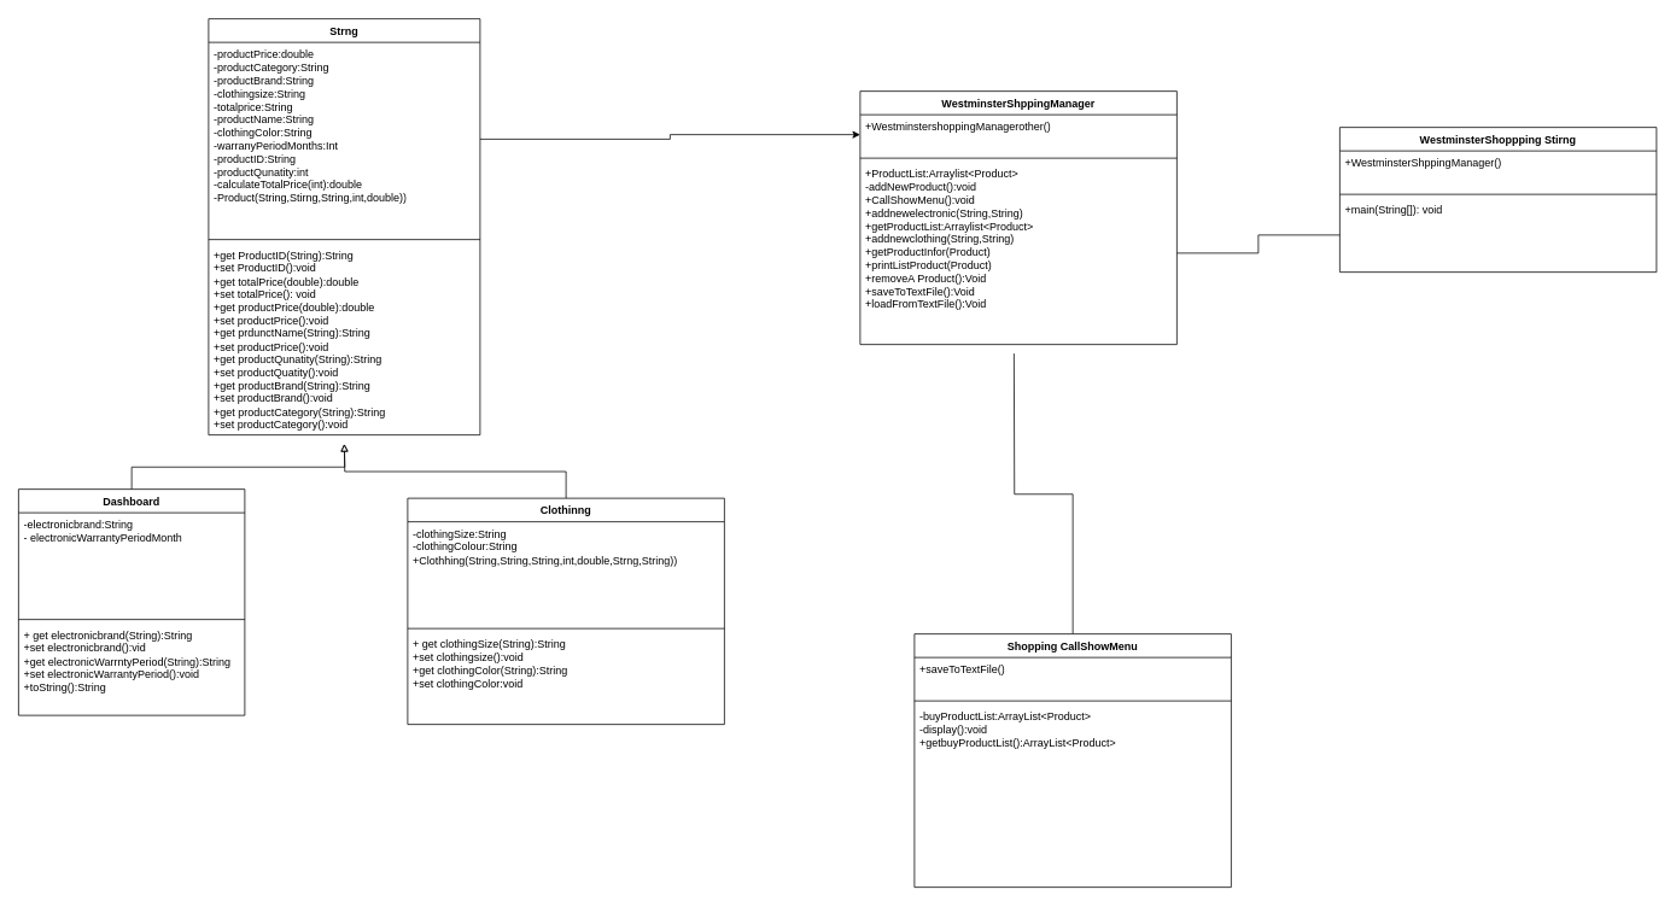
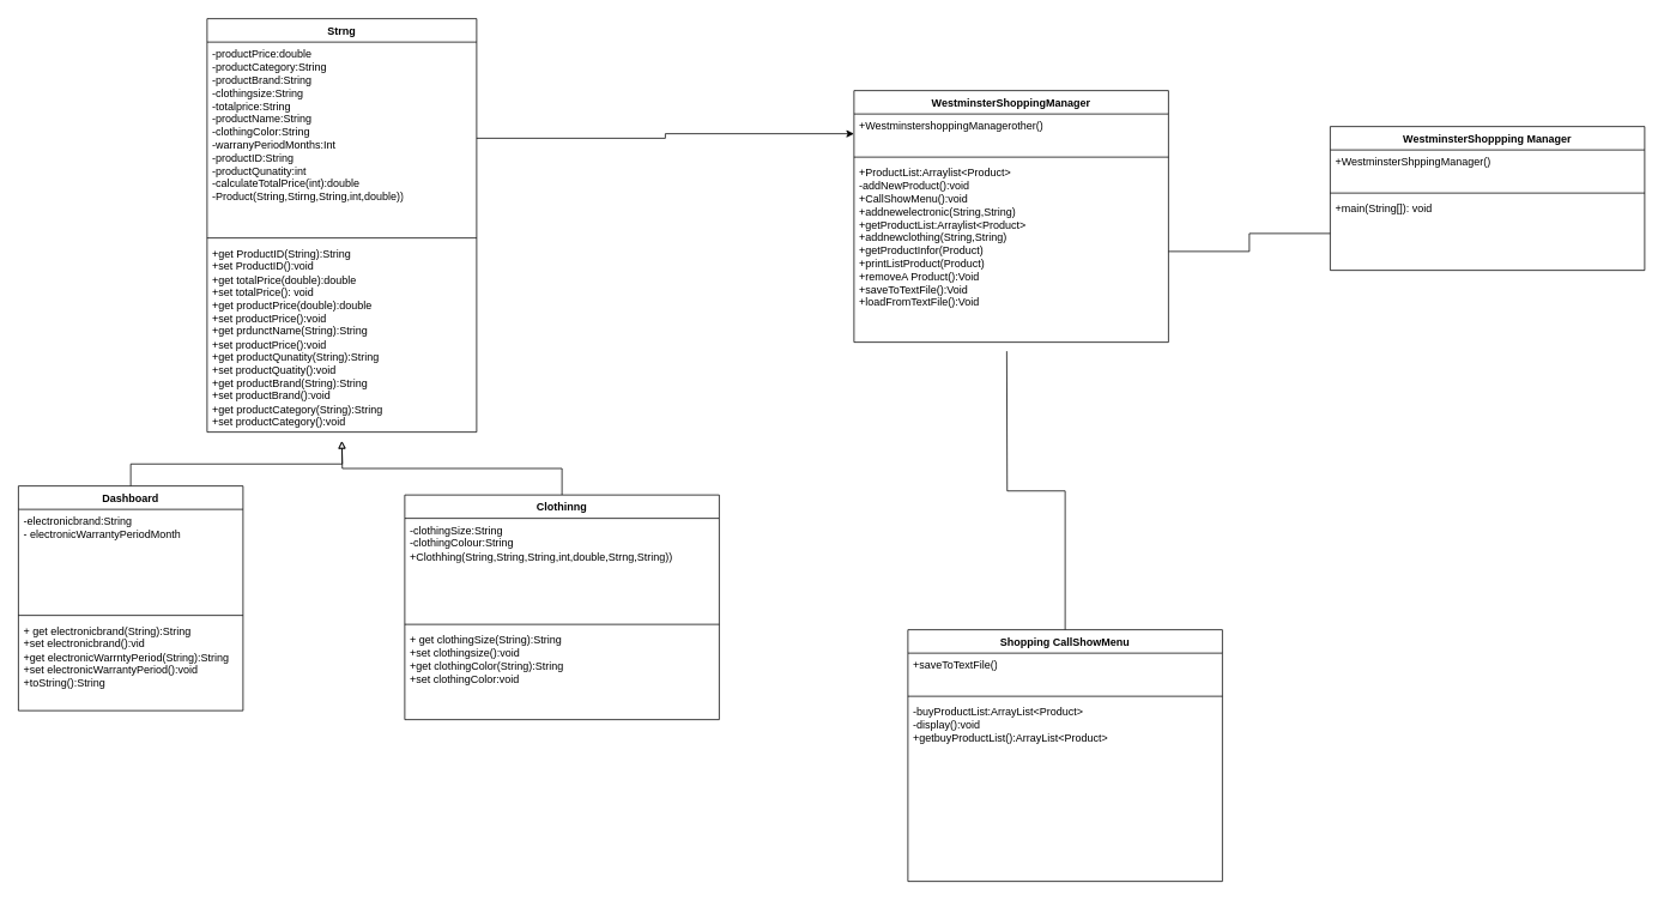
  <mxCell id="0" />
  <mxCell id="1" parent="0" />
  <mxCell id="2" value="Strng" style="swimlane;fontStyle=1;align=center;verticalAlign=top;childLayout=stackLayout;horizontal=1;startSize=26;horizontalStack=0;resizeParent=1;resizeParentMax=0;resizeLast=0;collapsible=1;marginBottom=0;whiteSpace=wrap;html=1;" vertex="1" parent="1"><mxGeometry x="230" y="20" width="300" height="460" as="geometry" /></mxCell>
  <mxCell id="3" value="-productPrice:double&lt;br&gt;-productCategory:String&lt;br&gt;-productBrand:String&lt;br&gt;-clothingsize:String&lt;br&gt;-totalprice:String&lt;br&gt;-productName:String&lt;br&gt;-clothingColor:String&lt;br&gt;-warranyPeriodMonths:Int&lt;br&gt;-productID:String&lt;br&gt;-productQunatity:int&lt;br&gt;-calculateTotalPrice(int):double&lt;br&gt;-Product(String,Stirng,String,int,double))&lt;br&gt;" style="text;strokeColor=none;fillColor=none;align=left;verticalAlign=top;spacingLeft=4;spacingRight=4;overflow=hidden;rotatable=0;points=[[0,0.5],[1,0.5]];portConstraint=eastwest;whiteSpace=wrap;html=1;" vertex="1" parent="2"><mxGeometry y="26" width="300" height="214" as="geometry" /></mxCell>
  <mxCell id="4" value="" style="line;strokeWidth=1;fillColor=none;align=left;verticalAlign=middle;spacingTop=-1;spacingLeft=3;spacingRight=3;rotatable=0;labelPosition=right;points=[];portConstraint=eastwest;strokeColor=inherit;" vertex="1" parent="2"><mxGeometry y="240" width="300" height="8" as="geometry" /></mxCell>
  <mxCell id="5" value="+get ProductID(String):String&lt;br&gt;+set ProductID():void&lt;br&gt;+get totalPrice(double):double&lt;br&gt;+set totalPrice(): void&lt;br&gt;+get productPrice(double):double&lt;br&gt;+set productPrice():void&lt;br&gt;+get prdunctName(String):String&lt;br&gt;+set productPrice():void&lt;br&gt;+get productQunatity(String):String&lt;br&gt;+set productQuatity():void&lt;br&gt;+get productBrand(String):String&lt;br&gt;+set productBrand():void&lt;br&gt;+get productCategory(String):String&lt;br&gt;+set productCategory():void&lt;br&gt;" style="text;strokeColor=none;fillColor=none;align=left;verticalAlign=top;spacingLeft=4;spacingRight=4;overflow=hidden;rotatable=0;points=[[0,0.5],[1,0.5]];portConstraint=eastwest;whiteSpace=wrap;html=1;" vertex="1" parent="2"><mxGeometry y="248" width="300" height="212" as="geometry" /></mxCell>
  <mxCell id="6" style="edgeStyle=orthogonalEdgeStyle;rounded=0;orthogonalLoop=1;jettySize=auto;html=1;exitX=0.5;exitY=0;exitDx=0;exitDy=0;endArrow=block;endFill=0;" edge="1" parent="1" source="7"><mxGeometry relative="1" as="geometry"><mxPoint x="380" y="490" as="targetPoint" /></mxGeometry></mxCell>
  <mxCell id="7" value="Dashboard" style="swimlane;fontStyle=1;align=center;verticalAlign=top;childLayout=stackLayout;horizontal=1;startSize=26;horizontalStack=0;resizeParent=1;resizeParentMax=0;resizeLast=0;collapsible=1;marginBottom=0;whiteSpace=wrap;html=1;" vertex="1" parent="1"><mxGeometry x="20" y="540" width="250" height="250" as="geometry" /></mxCell>
  <mxCell id="8" value="-electronicbrand:String&lt;br&gt;- electronicWarrantyPeriodMonth" style="text;strokeColor=none;fillColor=none;align=left;verticalAlign=top;spacingLeft=4;spacingRight=4;overflow=hidden;rotatable=0;points=[[0,0.5],[1,0.5]];portConstraint=eastwest;whiteSpace=wrap;html=1;" vertex="1" parent="7"><mxGeometry y="26" width="250" height="114" as="geometry" /></mxCell>
  <mxCell id="9" value="" style="line;strokeWidth=1;fillColor=none;align=left;verticalAlign=middle;spacingTop=-1;spacingLeft=3;spacingRight=3;rotatable=0;labelPosition=right;points=[];portConstraint=eastwest;strokeColor=inherit;" vertex="1" parent="7"><mxGeometry y="140" width="250" height="8" as="geometry" /></mxCell>
  <mxCell id="10" value="+ get electronicbrand(String):String&lt;br&gt;+set electronicbrand():vid&lt;br&gt;+get electronicWarrntyPeriod(String):String&lt;br&gt;+set electronicWarrantyPeriod():void&lt;br&gt;+toString():String" style="text;strokeColor=none;fillColor=none;align=left;verticalAlign=top;spacingLeft=4;spacingRight=4;overflow=hidden;rotatable=0;points=[[0,0.5],[1,0.5]];portConstraint=eastwest;whiteSpace=wrap;html=1;" vertex="1" parent="7"><mxGeometry y="148" width="250" height="102" as="geometry" /></mxCell>
  <mxCell id="11" style="edgeStyle=orthogonalEdgeStyle;rounded=0;orthogonalLoop=1;jettySize=auto;html=1;exitX=0.5;exitY=0;exitDx=0;exitDy=0;endArrow=block;endFill=0;" edge="1" parent="1" source="12"><mxGeometry relative="1" as="geometry"><mxPoint x="380" y="490" as="targetPoint" /></mxGeometry></mxCell>
  <mxCell id="12" value="Clothinng" style="swimlane;fontStyle=1;align=center;verticalAlign=top;childLayout=stackLayout;horizontal=1;startSize=26;horizontalStack=0;resizeParent=1;resizeParentMax=0;resizeLast=0;collapsible=1;marginBottom=0;whiteSpace=wrap;html=1;" vertex="1" parent="1"><mxGeometry x="450" y="550" width="350" height="250" as="geometry" /></mxCell>
  <mxCell id="13" value="-clothingSize:String&lt;br&gt;-clothingColour:String&lt;br&gt;+Clothhing(String,String,String,int,double,Strng,String))" style="text;strokeColor=none;fillColor=none;align=left;verticalAlign=top;spacingLeft=4;spacingRight=4;overflow=hidden;rotatable=0;points=[[0,0.5],[1,0.5]];portConstraint=eastwest;whiteSpace=wrap;html=1;" vertex="1" parent="12"><mxGeometry y="26" width="350" height="114" as="geometry" /></mxCell>
  <mxCell id="14" value="" style="line;strokeWidth=1;fillColor=none;align=left;verticalAlign=middle;spacingTop=-1;spacingLeft=3;spacingRight=3;rotatable=0;labelPosition=right;points=[];portConstraint=eastwest;strokeColor=inherit;" vertex="1" parent="12"><mxGeometry y="140" width="350" height="8" as="geometry" /></mxCell>
  <mxCell id="15" value="+ get clothingSize(String):String&lt;br&gt;+set clothingsize():void&lt;br&gt;+get clothingColor(String):String&lt;br&gt;+set clothingColor:void" style="text;strokeColor=none;fillColor=none;align=left;verticalAlign=top;spacingLeft=4;spacingRight=4;overflow=hidden;rotatable=0;points=[[0,0.5],[1,0.5]];portConstraint=eastwest;whiteSpace=wrap;html=1;" vertex="1" parent="12"><mxGeometry y="148" width="350" height="102" as="geometry" /></mxCell>
- <mxCell id="16" value="WestminsterShppingManager" style="swimlane;fontStyle=1;align=center;verticalAlign=top;childLayout=stackLayout;horizontal=1;startSize=26;horizontalStack=0;resizeParent=1;resizeParentMax=0;resizeLast=0;collapsible=1;marginBottom=0;whiteSpace=wrap;html=1;" vertex="1" parent="1"><mxGeometry x="950" y="100" width="350" height="280" as="geometry" /></mxCell>
+ <mxCell id="16" value="WestminsterShoppingManager" style="swimlane;fontStyle=1;align=center;verticalAlign=top;childLayout=stackLayout;horizontal=1;startSize=26;horizontalStack=0;resizeParent=1;resizeParentMax=0;resizeLast=0;collapsible=1;marginBottom=0;whiteSpace=wrap;html=1;" vertex="1" parent="1"><mxGeometry x="950" y="100" width="350" height="280" as="geometry" /></mxCell>
  <mxCell id="17" value="+WestminstershoppingManagerother()" style="text;strokeColor=none;fillColor=none;align=left;verticalAlign=top;spacingLeft=4;spacingRight=4;overflow=hidden;rotatable=0;points=[[0,0.5],[1,0.5]];portConstraint=eastwest;whiteSpace=wrap;html=1;" vertex="1" parent="16"><mxGeometry y="26" width="350" height="44" as="geometry" /></mxCell>
  <mxCell id="18" value="" style="line;strokeWidth=1;fillColor=none;align=left;verticalAlign=middle;spacingTop=-1;spacingLeft=3;spacingRight=3;rotatable=0;labelPosition=right;points=[];portConstraint=eastwest;strokeColor=inherit;" vertex="1" parent="16"><mxGeometry y="70" width="350" height="8" as="geometry" /></mxCell>
  <mxCell id="19" value="+ProductList:Arraylist&amp;lt;Product&amp;gt;&lt;br&gt;-addNewProduct():void&lt;br&gt;+CallShowMenu():void&lt;br&gt;+addnewelectronic(String,String)&lt;br&gt;+getProductList:Arraylist&amp;lt;Product&amp;gt;&lt;br&gt;+addnewclothing(String,String)&lt;br&gt;+getProductInfor(Product)&lt;br&gt;+printListProduct(Product)&lt;br&gt;+removeA Product():Void&lt;br&gt;+saveToTextFile():Void&lt;br&gt;+loadFromTextFile():Void&lt;br&gt;" style="text;strokeColor=none;fillColor=none;align=left;verticalAlign=top;spacingLeft=4;spacingRight=4;overflow=hidden;rotatable=0;points=[[0,0.5],[1,0.5]];portConstraint=eastwest;whiteSpace=wrap;html=1;" vertex="1" parent="16"><mxGeometry y="78" width="350" height="202" as="geometry" /></mxCell>
  <mxCell id="20" style="edgeStyle=orthogonalEdgeStyle;rounded=0;orthogonalLoop=1;jettySize=auto;html=1;exitX=0.5;exitY=0;exitDx=0;exitDy=0;endArrow=none;endFill=0;" edge="1" parent="1" source="21"><mxGeometry relative="1" as="geometry"><mxPoint x="1120" y="390" as="targetPoint" /></mxGeometry></mxCell>
  <mxCell id="21" value="Shopping CallShowMenu" style="swimlane;fontStyle=1;align=center;verticalAlign=top;childLayout=stackLayout;horizontal=1;startSize=26;horizontalStack=0;resizeParent=1;resizeParentMax=0;resizeLast=0;collapsible=1;marginBottom=0;whiteSpace=wrap;html=1;" vertex="1" parent="1"><mxGeometry x="1010" y="700" width="350" height="280" as="geometry" /></mxCell>
  <mxCell id="22" value="+saveToTextFile()" style="text;strokeColor=none;fillColor=none;align=left;verticalAlign=top;spacingLeft=4;spacingRight=4;overflow=hidden;rotatable=0;points=[[0,0.5],[1,0.5]];portConstraint=eastwest;whiteSpace=wrap;html=1;" vertex="1" parent="21"><mxGeometry y="26" width="350" height="44" as="geometry" /></mxCell>
  <mxCell id="23" value="" style="line;strokeWidth=1;fillColor=none;align=left;verticalAlign=middle;spacingTop=-1;spacingLeft=3;spacingRight=3;rotatable=0;labelPosition=right;points=[];portConstraint=eastwest;strokeColor=inherit;" vertex="1" parent="21"><mxGeometry y="70" width="350" height="8" as="geometry" /></mxCell>
  <mxCell id="24" value="-buyProductList:ArrayList&amp;lt;Product&amp;gt;&lt;br&gt;-display():void&lt;br&gt;+getbuyProductList():ArrayList&amp;lt;Product&amp;gt;" style="text;strokeColor=none;fillColor=none;align=left;verticalAlign=top;spacingLeft=4;spacingRight=4;overflow=hidden;rotatable=0;points=[[0,0.5],[1,0.5]];portConstraint=eastwest;whiteSpace=wrap;html=1;" vertex="1" parent="21"><mxGeometry y="78" width="350" height="202" as="geometry" /></mxCell>
- <mxCell id="25" value="WestminsterShoppping Stirng" style="swimlane;fontStyle=1;align=center;verticalAlign=top;childLayout=stackLayout;horizontal=1;startSize=26;horizontalStack=0;resizeParent=1;resizeParentMax=0;resizeLast=0;collapsible=1;marginBottom=0;whiteSpace=wrap;html=1;" vertex="1" parent="1"><mxGeometry x="1480" y="140" width="350" height="160" as="geometry" /></mxCell>
+ <mxCell id="25" value="WestminsterShoppping Manager" style="swimlane;fontStyle=1;align=center;verticalAlign=top;childLayout=stackLayout;horizontal=1;startSize=26;horizontalStack=0;resizeParent=1;resizeParentMax=0;resizeLast=0;collapsible=1;marginBottom=0;whiteSpace=wrap;html=1;" vertex="1" parent="1"><mxGeometry x="1480" y="140" width="350" height="160" as="geometry" /></mxCell>
  <mxCell id="26" value="+WestminsterShppingManager()" style="text;strokeColor=none;fillColor=none;align=left;verticalAlign=top;spacingLeft=4;spacingRight=4;overflow=hidden;rotatable=0;points=[[0,0.5],[1,0.5]];portConstraint=eastwest;whiteSpace=wrap;html=1;" vertex="1" parent="25"><mxGeometry y="26" width="350" height="44" as="geometry" /></mxCell>
  <mxCell id="27" value="" style="line;strokeWidth=1;fillColor=none;align=left;verticalAlign=middle;spacingTop=-1;spacingLeft=3;spacingRight=3;rotatable=0;labelPosition=right;points=[];portConstraint=eastwest;strokeColor=inherit;" vertex="1" parent="25"><mxGeometry y="70" width="350" height="8" as="geometry" /></mxCell>
  <mxCell id="28" value="+main(String[]): void" style="text;strokeColor=none;fillColor=none;align=left;verticalAlign=top;spacingLeft=4;spacingRight=4;overflow=hidden;rotatable=0;points=[[0,0.5],[1,0.5]];portConstraint=eastwest;whiteSpace=wrap;html=1;" vertex="1" parent="25"><mxGeometry y="78" width="350" height="82" as="geometry" /></mxCell>
  <mxCell id="29" style="edgeStyle=orthogonalEdgeStyle;rounded=0;orthogonalLoop=1;jettySize=auto;html=1;exitX=1;exitY=0.5;exitDx=0;exitDy=0;entryX=0;entryY=0.5;entryDx=0;entryDy=0;startArrow=none;startFill=0;" edge="1" parent="1" source="3" target="17"><mxGeometry relative="1" as="geometry" /></mxCell>
  <mxCell id="30" style="edgeStyle=orthogonalEdgeStyle;rounded=0;orthogonalLoop=1;jettySize=auto;html=1;exitX=1;exitY=0.5;exitDx=0;exitDy=0;entryX=0;entryY=0.5;entryDx=0;entryDy=0;endArrow=none;endFill=0;" edge="1" parent="1" source="19" target="28"><mxGeometry relative="1" as="geometry" /></mxCell>
